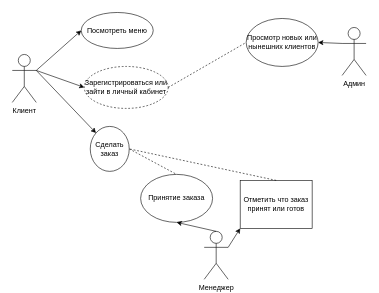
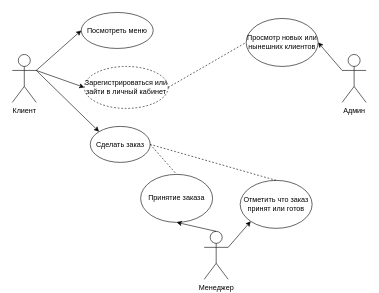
  <mxCell id="0" />
  <mxCell id="1" parent="0" />
  <mxCell id="2" value="Клиент" style="shape=umlActor;verticalLabelPosition=bottom;verticalAlign=top;html=1;" vertex="1" parent="1"><mxGeometry x="20" y="90" width="40" height="80" as="geometry" /></mxCell>
- <mxCell id="3" value="Админ" style="shape=umlActor;verticalLabelPosition=bottom;verticalAlign=top;html=1;" vertex="1" parent="1"><mxGeometry x="570" y="45" width="40" height="80" as="geometry" /></mxCell>
+ <mxCell id="3" value="Админ" style="shape=umlActor;verticalLabelPosition=bottom;verticalAlign=top;html=1;" vertex="1" parent="1"><mxGeometry x="570" y="90" width="40" height="80" as="geometry" /></mxCell>
  <mxCell id="4" value="Зарегистрироваться или зайти в личный кабинет" style="ellipse;whiteSpace=wrap;html=1;dashed=1;" vertex="1" parent="1"><mxGeometry x="140" y="110" width="140" height="70" as="geometry" /></mxCell>
  <mxCell id="5" value="" style="endArrow=classic;html=1;rounded=0;exitX=1;exitY=0.333;exitDx=0;exitDy=0;exitPerimeter=0;entryX=0;entryY=0.5;entryDx=0;entryDy=0;" edge="1" parent="1" source="2" target="4"><mxGeometry width="50" height="50" relative="1" as="geometry"><mxPoint x="330" y="430" as="sourcePoint" /><mxPoint x="380" y="380" as="targetPoint" /></mxGeometry></mxCell>
- <mxCell id="6" value="&lt;div&gt;Сделать заказ&lt;/div&gt;" style="ellipse;whiteSpace=wrap;html=1;" vertex="1" parent="1"><mxGeometry x="150" y="210" width="65" height="75" as="geometry" /></mxCell>
+ <mxCell id="6" value="&lt;div&gt;Сделать заказ&lt;/div&gt;" style="ellipse;whiteSpace=wrap;html=1;" vertex="1" parent="1"><mxGeometry x="150" y="210" width="100" height="60" as="geometry" /></mxCell>
  <mxCell id="7" value="Посмотреть меню" style="ellipse;whiteSpace=wrap;html=1;" vertex="1" parent="1"><mxGeometry x="135" y="20" width="120" height="60" as="geometry" /></mxCell>
  <mxCell id="8" value="" style="endArrow=classic;html=1;rounded=0;exitX=1;exitY=0.333;exitDx=0;exitDy=0;exitPerimeter=0;entryX=0;entryY=0.5;entryDx=0;entryDy=0;" edge="1" parent="1" source="2" target="7"><mxGeometry width="50" height="50" relative="1" as="geometry"><mxPoint x="330" y="370" as="sourcePoint" /><mxPoint x="380" y="320" as="targetPoint" /></mxGeometry></mxCell>
  <mxCell id="9" value="" style="endArrow=classic;html=1;rounded=0;exitX=1;exitY=0.333;exitDx=0;exitDy=0;exitPerimeter=0;entryX=0;entryY=0;entryDx=0;entryDy=0;" edge="1" parent="1" source="2" target="6"><mxGeometry width="50" height="50" relative="1" as="geometry"><mxPoint x="330" y="370" as="sourcePoint" /><mxPoint x="380" y="320" as="targetPoint" /></mxGeometry></mxCell>
  <mxCell id="10" value="Принятие заказа" style="ellipse;whiteSpace=wrap;html=1;" vertex="1" parent="1"><mxGeometry x="234" y="290" width="120" height="80" as="geometry" /></mxCell>
  <mxCell id="11" value="Просмотр новых или нынешних клиентов" style="ellipse;whiteSpace=wrap;html=1;" vertex="1" parent="1"><mxGeometry x="410" y="30" width="120" height="80" as="geometry" /></mxCell>
  <mxCell id="12" value="" style="endArrow=classic;html=1;rounded=0;exitX=0;exitY=0.333;exitDx=0;exitDy=0;exitPerimeter=0;entryX=1;entryY=0.5;entryDx=0;entryDy=0;" edge="1" parent="1" source="3" target="11"><mxGeometry width="50" height="50" relative="1" as="geometry"><mxPoint x="330" y="370" as="sourcePoint" /><mxPoint x="380" y="320" as="targetPoint" /></mxGeometry></mxCell>
  <mxCell id="13" value="" style="endArrow=none;dashed=1;html=1;rounded=0;exitX=1;exitY=0.5;exitDx=0;exitDy=0;entryX=0;entryY=0.5;entryDx=0;entryDy=0;" edge="1" parent="1" source="4" target="11"><mxGeometry width="50" height="50" relative="1" as="geometry"><mxPoint x="330" y="370" as="sourcePoint" /><mxPoint x="380" y="320" as="targetPoint" /></mxGeometry></mxCell>
  <mxCell id="14" value="Менеджер" style="shape=umlActor;verticalLabelPosition=bottom;verticalAlign=top;html=1;outlineConnect=0;" vertex="1" parent="1"><mxGeometry x="340" y="385" width="40" height="80" as="geometry" /></mxCell>
  <mxCell id="15" value="" style="endArrow=classic;html=1;rounded=0;exitX=0.5;exitY=0;exitDx=0;exitDy=0;exitPerimeter=0;entryX=0.5;entryY=1;entryDx=0;entryDy=0;" edge="1" parent="1" source="14" target="10"><mxGeometry width="50" height="50" relative="1" as="geometry"><mxPoint x="330" y="370" as="sourcePoint" /><mxPoint x="380" y="320" as="targetPoint" /></mxGeometry></mxCell>
  <mxCell id="16" value="" style="endArrow=none;dashed=1;html=1;rounded=0;exitX=1;exitY=0.5;exitDx=0;exitDy=0;entryX=0.5;entryY=0;entryDx=0;entryDy=0;" edge="1" parent="1" source="6" target="10"><mxGeometry width="50" height="50" relative="1" as="geometry"><mxPoint x="330" y="370" as="sourcePoint" /><mxPoint x="380" y="320" as="targetPoint" /></mxGeometry></mxCell>
- <mxCell id="17" value="Отметить что заказ принят или готов" style="whiteSpace=wrap;html=1;rounded=0;" vertex="1" parent="1"><mxGeometry x="400" y="300" width="120" height="80" as="geometry" /></mxCell>
+ <mxCell id="17" value="Отметить что заказ принят или готов" style="ellipse;whiteSpace=wrap;html=1;" vertex="1" parent="1"><mxGeometry x="400" y="300" width="120" height="80" as="geometry" /></mxCell>
  <mxCell id="18" value="" style="endArrow=classic;html=1;rounded=0;exitX=1;exitY=0.333;exitDx=0;exitDy=0;exitPerimeter=0;entryX=0;entryY=1;entryDx=0;entryDy=0;" edge="1" parent="1" source="14" target="17"><mxGeometry width="50" height="50" relative="1" as="geometry"><mxPoint x="330" y="370" as="sourcePoint" /><mxPoint x="380" y="320" as="targetPoint" /></mxGeometry></mxCell>
  <mxCell id="19" value="" style="endArrow=none;dashed=1;html=1;rounded=0;entryX=1;entryY=0.5;entryDx=0;entryDy=0;exitX=0.5;exitY=0;exitDx=0;exitDy=0;" edge="1" parent="1" source="17" target="6"><mxGeometry width="50" height="50" relative="1" as="geometry"><mxPoint x="330" y="370" as="sourcePoint" /><mxPoint x="380" y="320" as="targetPoint" /></mxGeometry></mxCell>
